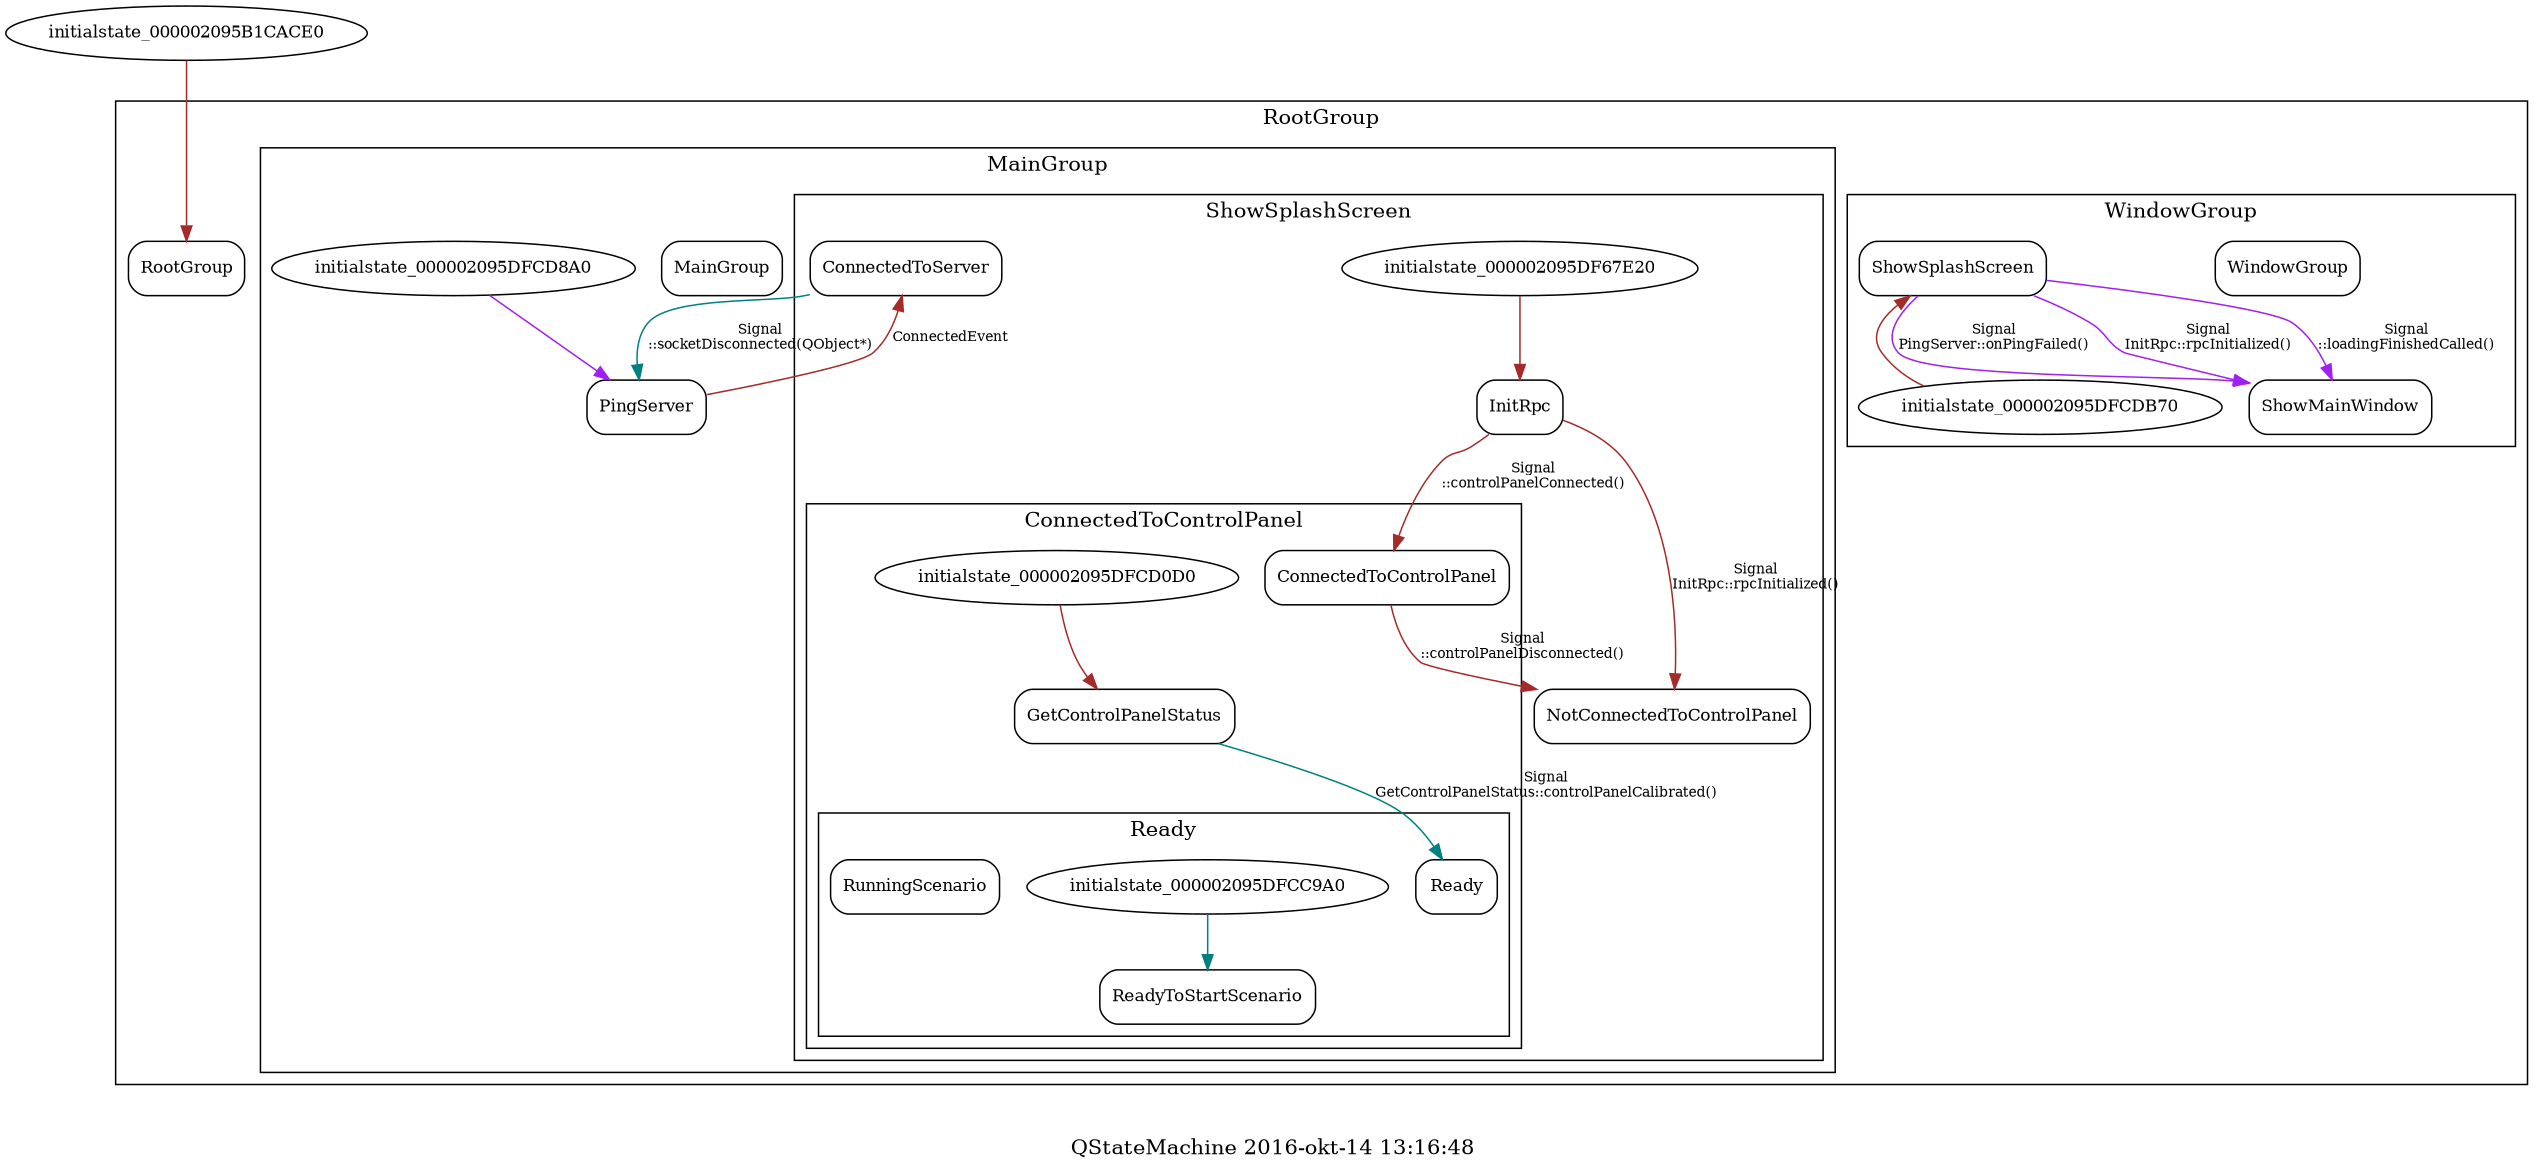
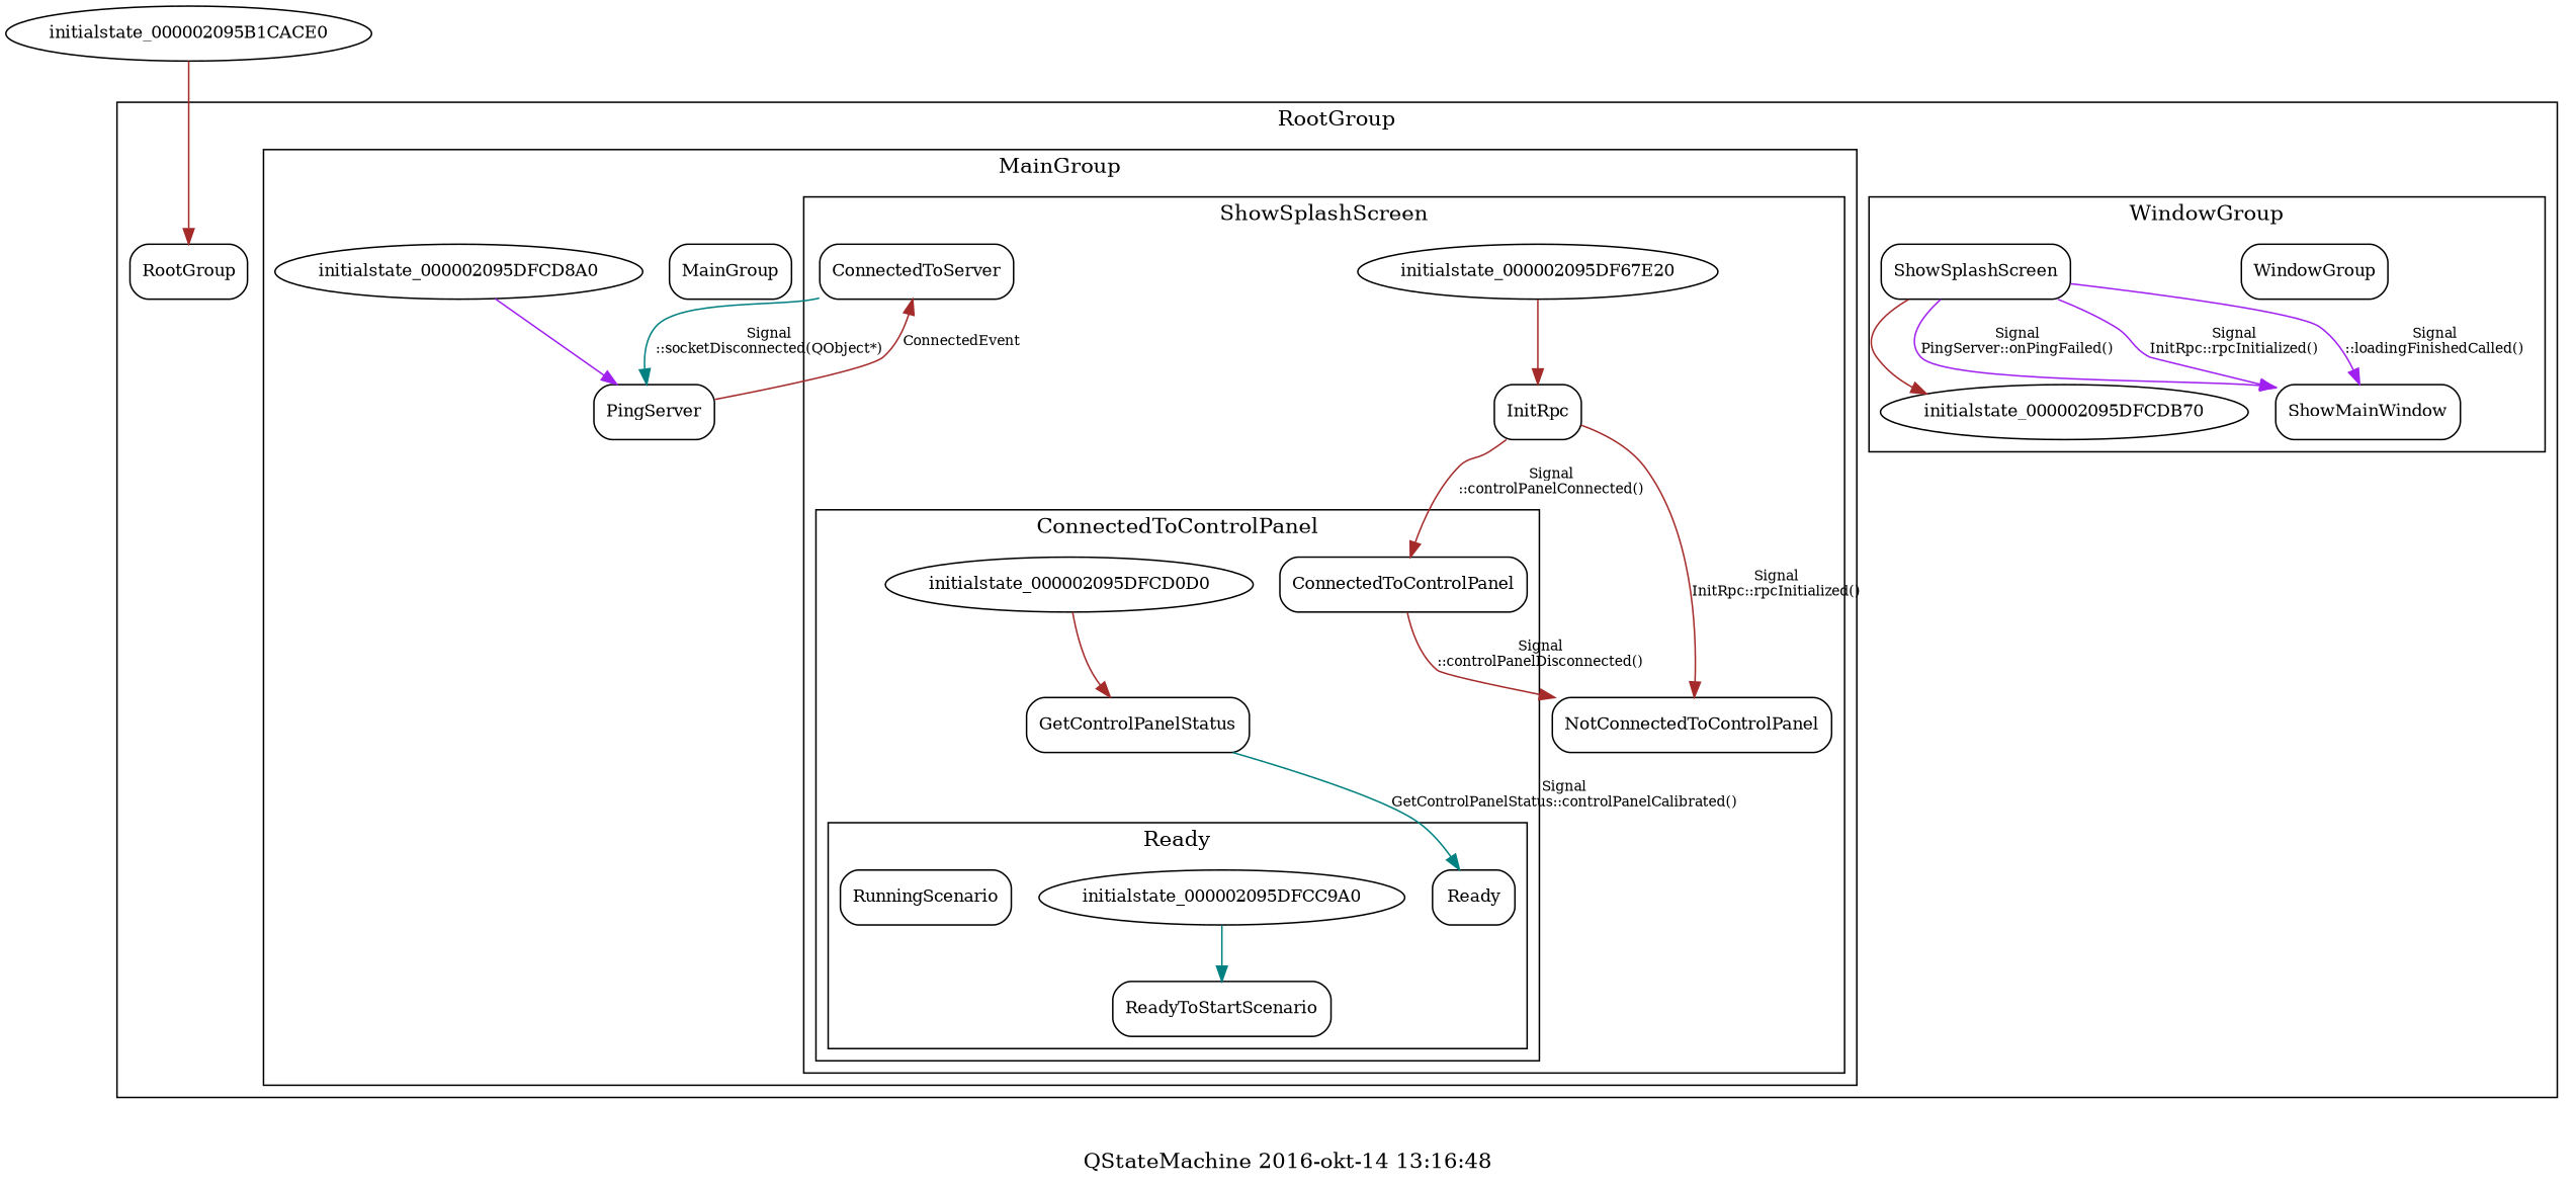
  digraph {
    compound=true
    label="QStateMachine 2016-okt-14 13:16:48"
    node [fontsize=11 shape=rect style=rounded]
    edge [color=brown fontsize=9]
    n1 [label=WindowGroup]
    n2 [label=ShowSplashScreen]
    initialstate_000002095DFCDB70 [shape="" style=""]
    n4 [label=ShowMainWindow]
    n5 [label=Ready]
    n6 [label=ReadyToStartScenario]
    initialstate_000002095DFCC9A0 [shape="" style=""]
    n8 [label=RunningScenario]
    n9 [label=ConnectedToControlPanel]
    n10 [label=GetControlPanelStatus]
    initialstate_000002095DFCD0D0 [shape="" style=""]
    n12 [label=ConnectedToServer]
    n13 [label=InitRpc]
    initialstate_000002095DF67E20 [shape="" style=""]
    n15 [label=NotConnectedToControlPanel]
    n16 [label=MainGroup]
    n17 [label=PingServer]
    initialstate_000002095DFCD8A0 [shape="" style=""]
    n19 [label=RootGroup]
    initialstate_000002095B1CACE0 [shape="" style=""]
    subgraph cluster_1 {
      label=RootGroup
      n19
      subgraph cluster_2 {
        label=WindowGroup
        n1
        n2
        initialstate_000002095DFCDB70
        n4
      }
      subgraph cluster_3 {
        label=MainGroup
        n16
        n17
        initialstate_000002095DFCD8A0
        subgraph cluster_4 {
          label=ShowSplashScreen
          n12
          n13
          initialstate_000002095DF67E20
          n15
          subgraph cluster_5 {
            label=ConnectedToControlPanel
            n9
            n10
            initialstate_000002095DFCD0D0
            subgraph cluster_6 {
              label=Ready
              n5
              n6
              initialstate_000002095DFCC9A0
              n8
            }
          }
        }
      }
    }
    n2 -> n4 [color=purple label="Signal\nPingServer::onPingFailed()"]
    n2 -> n4 [color=purple label="Signal\nInitRpc::rpcInitialized()"]
    n2 -> n4 [color=purple label="Signal\n::loadingFinishedCalled()"]
-   initialstate_000002095DFCDB70 -> n2
+   n2 -> initialstate_000002095DFCDB70
    initialstate_000002095DFCC9A0 -> n6 [color=teal]
    n9 -> n15 [label="Signal\n::controlPanelDisconnected()"]
    n10 -> n5 [color=teal label="Signal\nGetControlPanelStatus::controlPanelCalibrated()"]
    initialstate_000002095DFCD0D0 -> n10
    n12 -> n17 [color=teal label="Signal\n::socketDisconnected(QObject*)"]
    n13 -> n9 [label="Signal\n::controlPanelConnected()"]
    n13 -> n15 [label="Signal\nInitRpc::rpcInitialized()"]
    initialstate_000002095DF67E20 -> n13
    n17 -> n12 [label=ConnectedEvent]
    initialstate_000002095DFCD8A0 -> n17 [color=purple]
    initialstate_000002095B1CACE0 -> n19
  }
